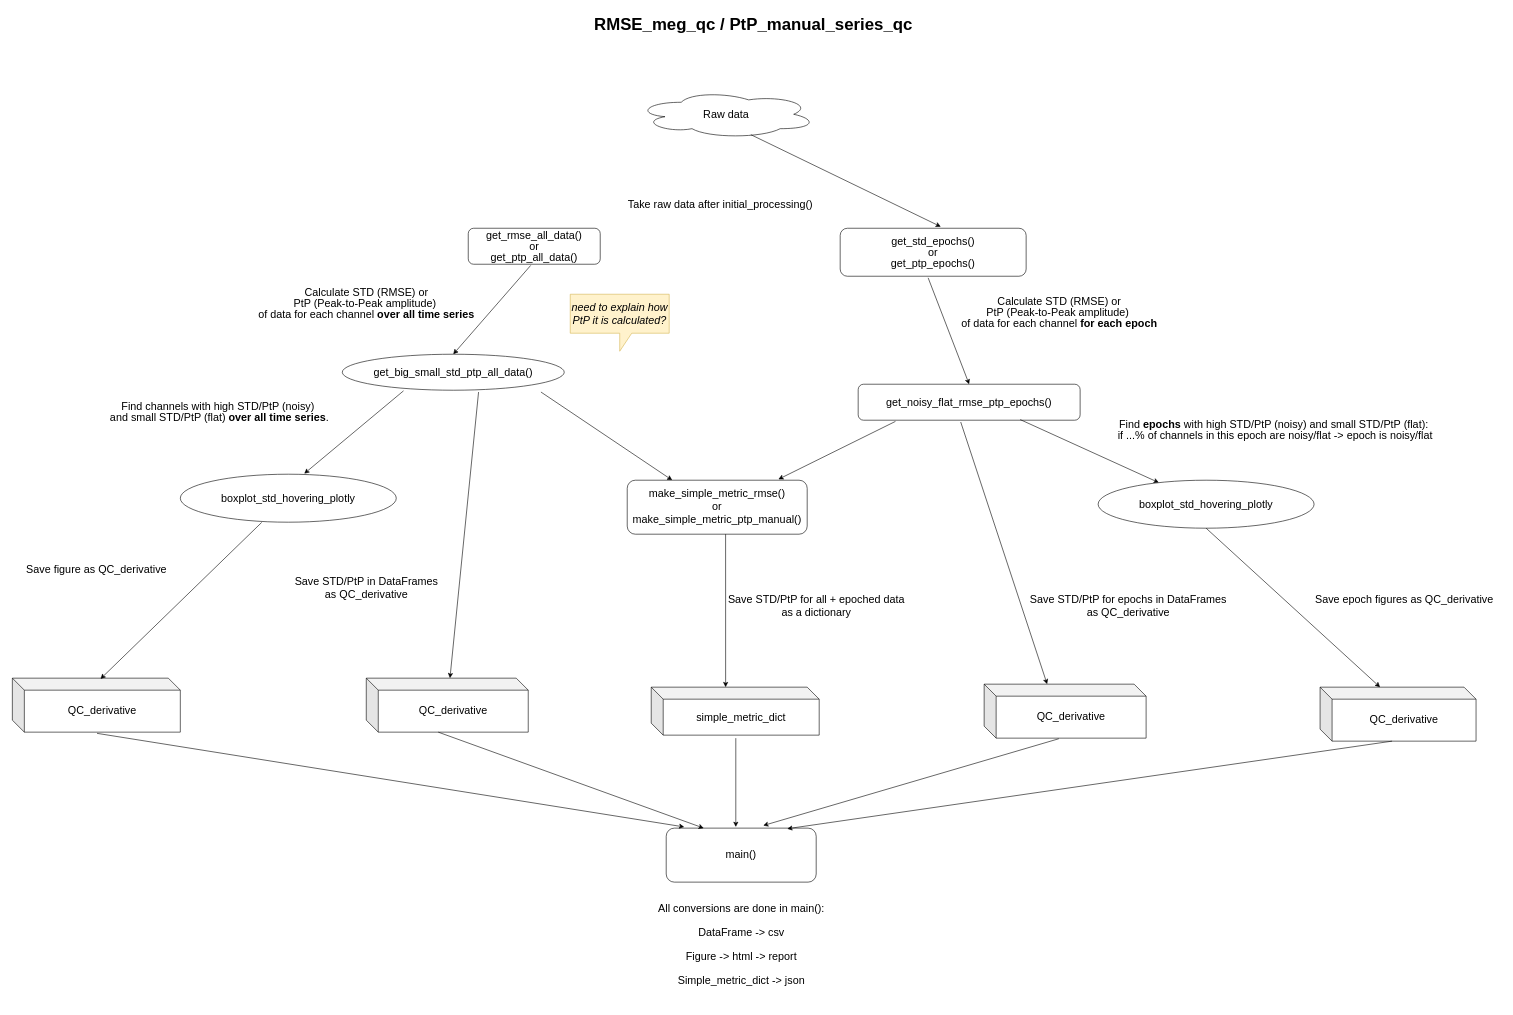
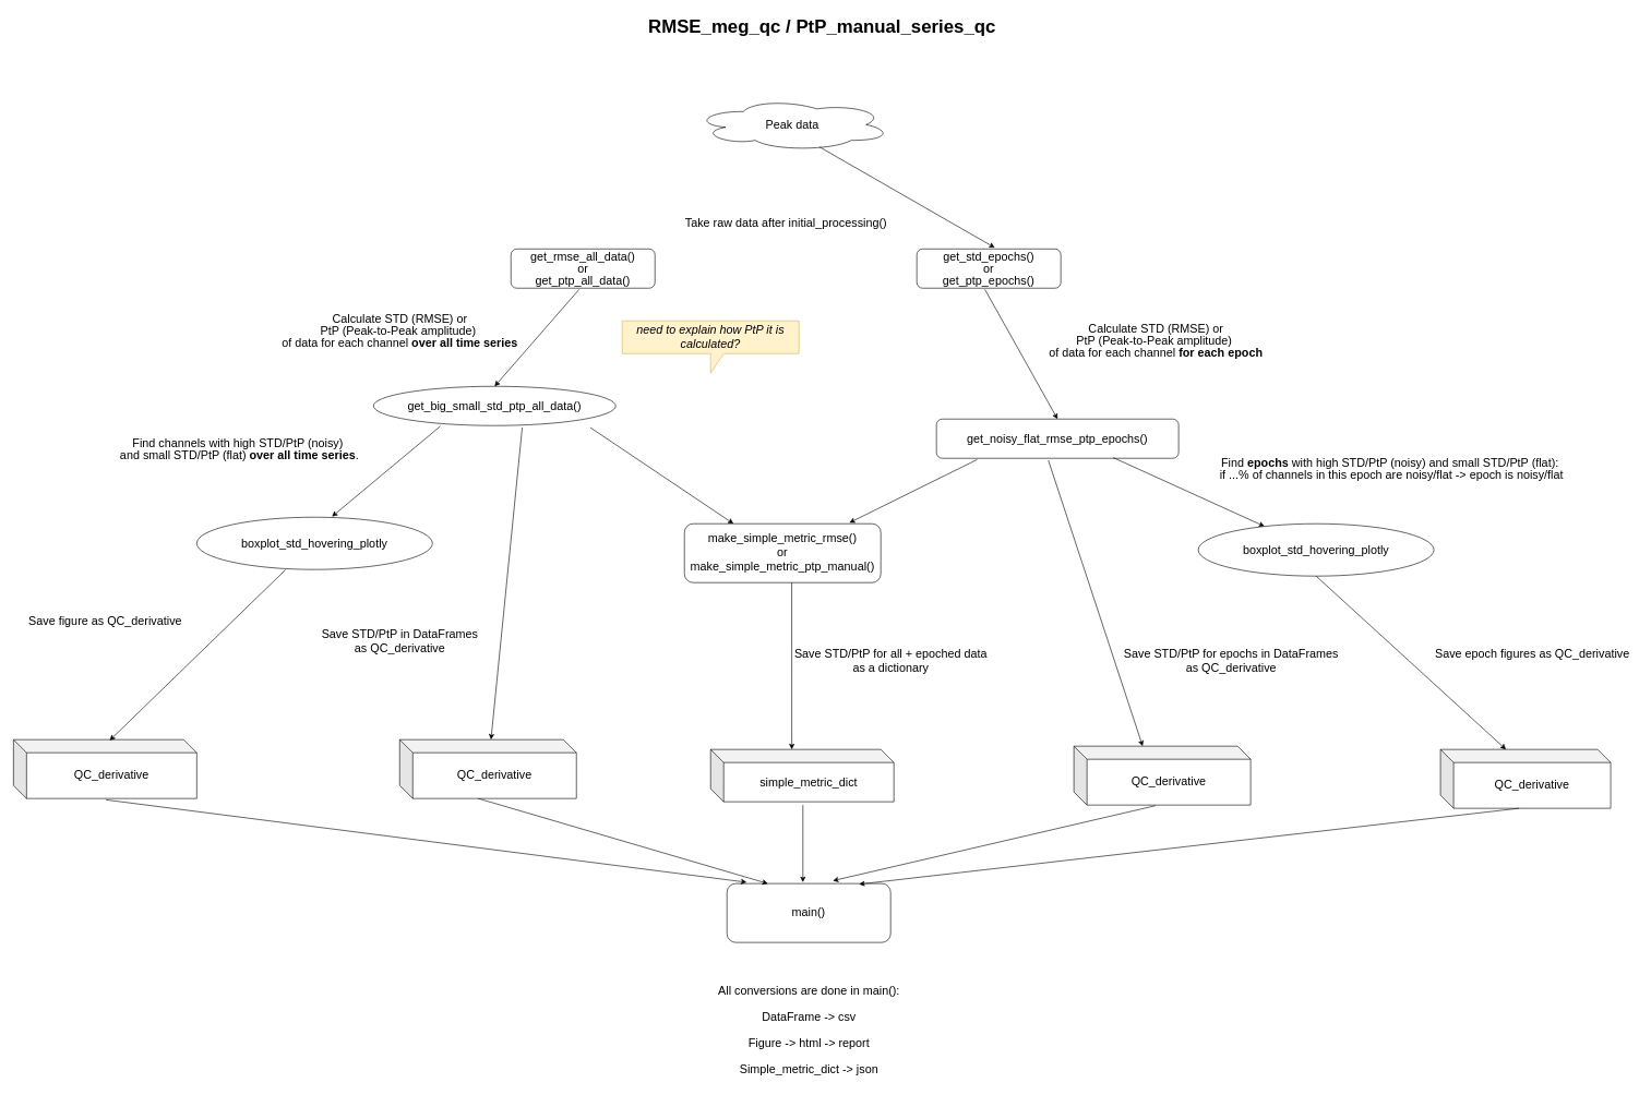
  <mxCell id="0" style=";html=1;" />
  <mxCell id="1" style=";html=1;" parent="0" />
  <mxCell id="2" value="RMSE_meg_qc / PtP_manual_series_qc" style="text;strokeColor=none;fillColor=none;html=1;fontSize=28;fontStyle=1;verticalAlign=middle;align=center;" parent="1" vertex="1"><mxGeometry x="500" y="20" width="1510" height="40" as="geometry" /></mxCell>
- <mxCell id="3" value="main()" style="rounded=1;whiteSpace=wrap;html=1;fontFamily=Helvetica;fontSize=18;" parent="1" vertex="1"><mxGeometry x="1110" y="1380" width="250" height="90" as="geometry" /></mxCell>
+ <mxCell id="3" value="main()" style="rounded=1;whiteSpace=wrap;html=1;fontFamily=Helvetica;fontSize=18;" parent="1" vertex="1"><mxGeometry x="1110" y="1350" width="250" height="90" as="geometry" /></mxCell>
  <mxCell id="4" value="&lt;font style=&quot;font-size: 18px;&quot;&gt;Take raw data after initial_processing()&lt;/font&gt;" style="text;html=1;align=center;verticalAlign=middle;resizable=0;points=[];autosize=1;strokeColor=none;fillColor=none;fontSize=18;fontFamily=Helvetica;" parent="1" vertex="1"><mxGeometry x="1035" y="320" width="330" height="40" as="geometry" /></mxCell>
- <mxCell id="5" value="Raw data" style="ellipse;shape=cloud;whiteSpace=wrap;html=1;fontFamily=Helvetica;fontSize=18;" parent="1" vertex="1"><mxGeometry x="1060" y="150" width="300" height="80" as="geometry" /></mxCell>
+ <mxCell id="5" value="Peak data" style="ellipse;shape=cloud;whiteSpace=wrap;html=1;fontFamily=Helvetica;fontSize=18;" parent="1" vertex="1"><mxGeometry x="1060" y="150" width="300" height="80" as="geometry" /></mxCell>
  <mxCell id="6" value="&lt;p style=&quot;line-height: 18px;&quot;&gt;&lt;font style=&quot;font-size: 18px;&quot;&gt;get_rmse_all_data()&lt;br&gt;&lt;/font&gt;&lt;font style=&quot;font-size: 18px;&quot;&gt;or&lt;br&gt;&lt;/font&gt;&lt;font style=&quot;font-size: 18px;&quot;&gt;get_ptp_all_data()&lt;/font&gt;&lt;/p&gt;" style="rounded=1;whiteSpace=wrap;html=1;fontSize=18;fontFamily=Helvetica;" parent="1" vertex="1"><mxGeometry x="780" y="380" width="220" height="60" as="geometry" /></mxCell>
  <mxCell id="7" value="&lt;div style=&quot;line-height: 18px; font-size: 18px;&quot;&gt;get_big_small_std_ptp_all_data()&lt;/div&gt;" style="ellipse;whiteSpace=wrap;html=1;fontSize=18;fontFamily=Helvetica;" parent="1" vertex="1"><mxGeometry x="570" y="590" width="370" height="60" as="geometry" /></mxCell>
  <mxCell id="8" value="" style="endArrow=classic;html=1;rounded=0;exitX=0.473;exitY=1.033;exitDx=0;exitDy=0;exitPerimeter=0;entryX=0.5;entryY=0;entryDx=0;entryDy=0;fontSize=18;fontFamily=Helvetica;" parent="1" source="6" target="7" edge="1"><mxGeometry width="50" height="50" relative="1" as="geometry"><mxPoint x="1020" y="650" as="sourcePoint" /><mxPoint x="1070" y="600" as="targetPoint" /></mxGeometry></mxCell>
  <mxCell id="9" value="&lt;blockquote style=&quot;line-height: 18px; font-size: 18px;&quot;&gt;Calculate STD (RMSE)&amp;nbsp;&lt;span style=&quot;background-color: initial;&quot;&gt;or&lt;br&gt;&lt;/span&gt;PtP (Peak-to-Peak amplitude)&amp;nbsp;&lt;br&gt;of data for&amp;nbsp;&lt;span style=&quot;background-color: initial;&quot;&gt;each channel &lt;/span&gt;&lt;b style=&quot;background-color: initial;&quot;&gt;over all time series&lt;/b&gt;&lt;/blockquote&gt;" style="text;html=1;align=center;verticalAlign=middle;resizable=0;points=[];autosize=1;strokeColor=none;fillColor=none;fontSize=18;fontFamily=Helvetica;" parent="1" vertex="1"><mxGeometry x="380" y="455" width="460" height="100" as="geometry" /></mxCell>
  <mxCell id="10" value="" style="endArrow=classic;html=1;rounded=0;exitX=0.276;exitY=1.017;exitDx=0;exitDy=0;exitPerimeter=0;entryX=0.574;entryY=-0.012;entryDx=0;entryDy=0;entryPerimeter=0;fontSize=18;fontFamily=Helvetica;" parent="1" source="7" target="12" edge="1"><mxGeometry width="50" height="50" relative="1" as="geometry"><mxPoint x="1030" y="630" as="sourcePoint" /><mxPoint x="510" y="750" as="targetPoint" /></mxGeometry></mxCell>
  <mxCell id="11" value="" style="endArrow=classic;html=1;rounded=0;exitX=0.614;exitY=1.05;exitDx=0;exitDy=0;exitPerimeter=0;fontSize=18;fontFamily=Helvetica;" parent="1" source="7" target="13" edge="1"><mxGeometry width="50" height="50" relative="1" as="geometry"><mxPoint x="1030" y="530" as="sourcePoint" /><mxPoint x="900" y="760" as="targetPoint" /></mxGeometry></mxCell>
  <mxCell id="12" value="&lt;div style=&quot;line-height: 18px; font-size: 18px;&quot;&gt;boxplot_std_hovering_plotly&lt;/div&gt;" style="ellipse;whiteSpace=wrap;html=1;fontSize=18;fontFamily=Helvetica;" parent="1" vertex="1"><mxGeometry x="300" y="790" width="360" height="80" as="geometry" /></mxCell>
  <mxCell id="13" value="QC_derivative" style="shape=cube;whiteSpace=wrap;html=1;boundedLbl=1;backgroundOutline=1;darkOpacity=0.05;darkOpacity2=0.1;fontSize=18;fontFamily=Helvetica;" parent="1" vertex="1"><mxGeometry x="610" y="1130" width="270" height="90" as="geometry" /></mxCell>
  <mxCell id="14" value="QC_derivative" style="shape=cube;whiteSpace=wrap;html=1;boundedLbl=1;backgroundOutline=1;darkOpacity=0.05;darkOpacity2=0.1;fontSize=18;" parent="1" vertex="1"><mxGeometry x="20" y="1130" width="280" height="90" as="geometry" /></mxCell>
  <mxCell id="15" value="" style="endArrow=classic;html=1;rounded=0;exitX=0.377;exitY=1.004;exitDx=0;exitDy=0;entryX=0.525;entryY=0.013;entryDx=0;entryDy=0;entryPerimeter=0;fontSize=18;exitPerimeter=0;fontFamily=Helvetica;" parent="1" source="12" target="14" edge="1"><mxGeometry width="50" height="50" relative="1" as="geometry"><mxPoint x="1030" y="530" as="sourcePoint" /><mxPoint x="1080" y="480" as="targetPoint" /></mxGeometry></mxCell>
- <mxCell id="16" value="&lt;div style=&quot;line-height: 18px;&quot;&gt;&lt;p style=&quot;line-height: 18px;&quot;&gt;get_std_epochs()&lt;br&gt;or&lt;br&gt;&lt;font style=&quot;font-size: 18px;&quot;&gt;get_ptp_epochs()&lt;/font&gt;&lt;/p&gt;&lt;/div&gt;" style="rounded=1;whiteSpace=wrap;html=1;fontSize=18;fontFamily=Helvetica;" parent="1" vertex="1"><mxGeometry x="1400" y="380" width="310" height="80" as="geometry" /></mxCell>
+ <mxCell id="16" value="&lt;div style=&quot;line-height: 18px;&quot;&gt;&lt;p style=&quot;line-height: 18px;&quot;&gt;get_std_epochs()&lt;br&gt;or&lt;br&gt;&lt;font style=&quot;font-size: 18px;&quot;&gt;get_ptp_epochs()&lt;/font&gt;&lt;/p&gt;&lt;/div&gt;" style="rounded=1;whiteSpace=wrap;html=1;fontSize=18;fontFamily=Helvetica;" parent="1" vertex="1"><mxGeometry x="1400" y="380" width="220" height="60" as="geometry" /></mxCell>
  <mxCell id="17" value="&lt;div style=&quot;line-height: 18px; font-size: 18px;&quot;&gt;&lt;div style=&quot;font-size: 18px; line-height: 18px;&quot;&gt;&lt;div style=&quot;line-height: 18px; font-size: 18px;&quot;&gt;get_noisy_flat_rmse_ptp_epochs()&lt;/div&gt;&lt;/div&gt;&lt;/div&gt;" style="rounded=1;whiteSpace=wrap;html=1;fontSize=18;fontFamily=Helvetica;" parent="1" vertex="1"><mxGeometry x="1430" y="640" width="370" height="60" as="geometry" /></mxCell>
  <mxCell id="18" value="" style="endArrow=classic;html=1;rounded=0;exitX=0.473;exitY=1.033;exitDx=0;exitDy=0;exitPerimeter=0;entryX=0.5;entryY=0;entryDx=0;entryDy=0;fontSize=18;fontFamily=Helvetica;" parent="1" source="16" target="17" edge="1"><mxGeometry width="50" height="50" relative="1" as="geometry"><mxPoint x="2010" y="650" as="sourcePoint" /><mxPoint x="2060" y="600" as="targetPoint" /></mxGeometry></mxCell>
  <mxCell id="19" value="" style="endArrow=classic;html=1;rounded=0;exitX=0.73;exitY=0.983;exitDx=0;exitDy=0;exitPerimeter=0;fontSize=18;fontFamily=Helvetica;" parent="1" source="17" target="20" edge="1"><mxGeometry width="50" height="50" relative="1" as="geometry"><mxPoint x="2020" y="630" as="sourcePoint" /><mxPoint x="1500" y="750" as="targetPoint" /></mxGeometry></mxCell>
  <mxCell id="20" value="&lt;div style=&quot;line-height: 18px; font-size: 18px;&quot;&gt;boxplot_std_hovering_plotly&lt;/div&gt;" style="ellipse;whiteSpace=wrap;html=1;fontSize=18;fontFamily=Helvetica;" parent="1" vertex="1"><mxGeometry x="1830" y="800" width="360" height="80" as="geometry" /></mxCell>
  <mxCell id="21" value="QC_derivative" style="shape=cube;whiteSpace=wrap;html=1;boundedLbl=1;backgroundOutline=1;darkOpacity=0.05;darkOpacity2=0.1;fontSize=18;fontFamily=Helvetica;" parent="1" vertex="1"><mxGeometry x="2200" y="1145" width="260" height="90" as="geometry" /></mxCell>
  <mxCell id="22" value="QC_derivative" style="shape=cube;whiteSpace=wrap;html=1;boundedLbl=1;backgroundOutline=1;darkOpacity=0.05;darkOpacity2=0.1;fontSize=18;fontFamily=Helvetica;" parent="1" vertex="1"><mxGeometry x="1640" y="1140" width="270" height="90" as="geometry" /></mxCell>
  <mxCell id="23" value="" style="endArrow=classic;html=1;rounded=0;exitX=0.5;exitY=1;exitDx=0;exitDy=0;entryX=0;entryY=0;entryDx=100;entryDy=0;entryPerimeter=0;fontSize=18;fontFamily=Helvetica;" parent="1" source="20" target="21" edge="1"><mxGeometry width="50" height="50" relative="1" as="geometry"><mxPoint x="2020" y="530" as="sourcePoint" /><mxPoint x="2070" y="480" as="targetPoint" /></mxGeometry></mxCell>
  <mxCell id="24" value="" style="endArrow=classic;html=1;rounded=0;fontSize=18;entryX=0.541;entryY=-0.033;entryDx=0;entryDy=0;exitX=0.637;exitY=0.925;exitDx=0;exitDy=0;exitPerimeter=0;entryPerimeter=0;fontFamily=Helvetica;" parent="1" source="5" target="16" edge="1"><mxGeometry width="50" height="50" relative="1" as="geometry"><mxPoint x="1200.4" y="235.28" as="sourcePoint" /><mxPoint x="800" y="380" as="targetPoint" /></mxGeometry></mxCell>
  <mxCell id="25" value="" style="endArrow=classic;html=1;rounded=0;exitX=0.462;exitY=1.05;exitDx=0;exitDy=0;exitPerimeter=0;fontSize=18;entryX=0;entryY=0;entryDx=105;entryDy=0;entryPerimeter=0;fontFamily=Helvetica;" parent="1" source="17" target="22" edge="1"><mxGeometry width="50" height="50" relative="1" as="geometry"><mxPoint x="757.18" y="703" as="sourcePoint" /><mxPoint x="837.419" y="990" as="targetPoint" /></mxGeometry></mxCell>
  <mxCell id="26" value="&lt;div style=&quot;font-size: 18px; line-height: 18px;&quot;&gt;simple_metric_dict&lt;/div&gt;" style="shape=cube;whiteSpace=wrap;html=1;boundedLbl=1;backgroundOutline=1;darkOpacity=0.05;darkOpacity2=0.1;fontSize=18;fontFamily=Helvetica;" parent="1" vertex="1"><mxGeometry x="1085" y="1145" width="280" height="80" as="geometry" /></mxCell>
  <mxCell id="27" value="" style="endArrow=classic;html=1;rounded=0;fontSize=18;exitX=0.168;exitY=1.033;exitDx=0;exitDy=0;exitPerimeter=0;entryX=0.84;entryY=-0.017;entryDx=0;entryDy=0;entryPerimeter=0;fontFamily=Helvetica;" parent="1" source="17" target="42" edge="1"><mxGeometry width="50" height="50" relative="1" as="geometry"><mxPoint x="1300" y="920" as="sourcePoint" /><mxPoint x="1350" y="870" as="targetPoint" /></mxGeometry></mxCell>
  <mxCell id="28" value="" style="endArrow=classic;html=1;rounded=0;fontSize=18;exitX=0.895;exitY=1.05;exitDx=0;exitDy=0;exitPerimeter=0;fontFamily=Helvetica;entryX=0.25;entryY=0;entryDx=0;entryDy=0;" parent="1" source="7" target="42" edge="1"><mxGeometry width="50" height="50" relative="1" as="geometry"><mxPoint x="1300" y="920" as="sourcePoint" /><mxPoint x="1200" y="1140" as="targetPoint" /></mxGeometry></mxCell>
  <mxCell id="29" value="" style="endArrow=classic;html=1;rounded=0;fontSize=18;exitX=0.504;exitY=1.022;exitDx=0;exitDy=0;exitPerimeter=0;entryX=0.12;entryY=-0.022;entryDx=0;entryDy=0;entryPerimeter=0;fontFamily=Helvetica;" parent="1" source="14" target="3" edge="1"><mxGeometry width="50" height="50" relative="1" as="geometry"><mxPoint x="1070" y="1260" as="sourcePoint" /><mxPoint x="1120" y="1210" as="targetPoint" /></mxGeometry></mxCell>
  <mxCell id="30" value="" style="endArrow=classic;html=1;rounded=0;fontSize=18;exitX=0;exitY=0;exitDx=120;exitDy=90;exitPerimeter=0;entryX=0.25;entryY=0;entryDx=0;entryDy=0;fontFamily=Helvetica;" parent="1" source="13" target="3" edge="1"><mxGeometry width="50" height="50" relative="1" as="geometry"><mxPoint x="1070" y="1260" as="sourcePoint" /><mxPoint x="1120" y="1210" as="targetPoint" /></mxGeometry></mxCell>
  <mxCell id="31" value="" style="endArrow=classic;html=1;rounded=0;fontSize=18;entryX=0.464;entryY=-0.022;entryDx=0;entryDy=0;entryPerimeter=0;fontFamily=Helvetica;" parent="1" target="3" edge="1"><mxGeometry width="50" height="50" relative="1" as="geometry"><mxPoint x="1226" y="1230" as="sourcePoint" /><mxPoint x="1270" y="1370" as="targetPoint" /></mxGeometry></mxCell>
  <mxCell id="32" value="" style="endArrow=classic;html=1;rounded=0;fontSize=18;exitX=0.461;exitY=1.011;exitDx=0;exitDy=0;exitPerimeter=0;entryX=0.647;entryY=-0.048;entryDx=0;entryDy=0;entryPerimeter=0;fontFamily=Helvetica;" parent="1" source="22" target="3" edge="1"><mxGeometry width="50" height="50" relative="1" as="geometry"><mxPoint x="1070" y="1260" as="sourcePoint" /><mxPoint x="1120" y="1210" as="targetPoint" /></mxGeometry></mxCell>
  <mxCell id="33" value="" style="endArrow=classic;html=1;rounded=0;fontSize=18;exitX=0;exitY=0;exitDx=120;exitDy=90;exitPerimeter=0;entryX=0.807;entryY=0.011;entryDx=0;entryDy=0;entryPerimeter=0;fontFamily=Helvetica;" parent="1" source="21" target="3" edge="1"><mxGeometry width="50" height="50" relative="1" as="geometry"><mxPoint x="1320" y="1260" as="sourcePoint" /><mxPoint x="1370" y="1210" as="targetPoint" /></mxGeometry></mxCell>
  <mxCell id="34" value="&lt;p style=&quot;line-height: 18px;&quot;&gt;&lt;font style=&quot;font-size: 18px;&quot;&gt;Find channels with high STD/PtP (noisy)&amp;nbsp;&lt;br&gt;&lt;/font&gt;&lt;font style=&quot;font-size: 18px;&quot;&gt;and small STD/PtP (flat) &lt;b style=&quot;&quot;&gt;over all time series&lt;/b&gt;.&lt;/font&gt;&lt;/p&gt;" style="text;html=1;align=center;verticalAlign=middle;resizable=0;points=[];autosize=1;strokeColor=none;fillColor=none;fontSize=18;" parent="1" vertex="1"><mxGeometry x="170" y="640" width="390" height="90" as="geometry" /></mxCell>
  <mxCell id="35" value="&lt;blockquote style=&quot;border-color: var(--border-color); font-size: 18px; line-height: 18px;&quot;&gt;Find &lt;b style=&quot;&quot;&gt;epochs&lt;/b&gt; with high STD/PtP (noisy)&amp;nbsp;&lt;span style=&quot;background-color: initial; font-size: 18px;&quot;&gt;and small STD/PtP (flat):&amp;nbsp;&lt;br&gt;&lt;/span&gt;if ...% of channels in this epoch are noisy/flat -&amp;gt; epoch is noisy/flat&lt;/blockquote&gt;" style="text;html=1;align=center;verticalAlign=middle;resizable=0;points=[];autosize=1;strokeColor=none;fillColor=none;fontSize=18;" parent="1" vertex="1"><mxGeometry x="1810" y="670" width="630" height="90" as="geometry" /></mxCell>
  <mxCell id="36" value="Save figure as QC_derivative" style="text;html=1;align=center;verticalAlign=middle;resizable=0;points=[];autosize=1;strokeColor=none;fillColor=none;fontSize=18;fontFamily=Helvetica;" parent="1" vertex="1"><mxGeometry x="30" y="930" width="260" height="40" as="geometry" /></mxCell>
  <mxCell id="37" value="Save STD/PtP in DataFrames &lt;br&gt;as QC_derivative" style="text;html=1;align=center;verticalAlign=middle;resizable=0;points=[];autosize=1;strokeColor=none;fillColor=none;fontSize=18;fontFamily=Helvetica;" parent="1" vertex="1"><mxGeometry x="480" y="950" width="260" height="60" as="geometry" /></mxCell>
  <mxCell id="38" value="Save STD/PtP for epochs in DataFrames &lt;br&gt;as QC_derivative" style="text;html=1;align=center;verticalAlign=middle;resizable=0;points=[];autosize=1;strokeColor=none;fillColor=none;fontSize=18;fontFamily=Helvetica;" parent="1" vertex="1"><mxGeometry x="1705" y="980" width="350" height="60" as="geometry" /></mxCell>
  <mxCell id="39" value="Save epoch figures as QC_derivative&lt;br&gt;" style="text;html=1;align=center;verticalAlign=middle;resizable=0;points=[];autosize=1;strokeColor=none;fillColor=none;fontSize=18;fontFamily=Helvetica;" parent="1" vertex="1"><mxGeometry x="2180" y="980" width="320" height="40" as="geometry" /></mxCell>
  <mxCell id="40" value="Save STD/PtP for all + epoched data&lt;br&gt;as a dictionary" style="text;html=1;align=center;verticalAlign=middle;resizable=0;points=[];autosize=1;strokeColor=none;fillColor=none;fontSize=18;fontFamily=Helvetica;" parent="1" vertex="1"><mxGeometry x="1200" y="980" width="320" height="60" as="geometry" /></mxCell>
  <mxCell id="41" value="&lt;blockquote&gt;All conversions are done in main():&lt;/blockquote&gt;&lt;blockquote&gt;DataFrame -&amp;gt; csv&lt;/blockquote&gt;&lt;blockquote&gt;Figure -&amp;gt; html -&amp;gt; report&lt;/blockquote&gt;&lt;blockquote&gt;Simple_metric_dict -&amp;gt; json&lt;/blockquote&gt;" style="text;html=1;align=center;verticalAlign=middle;resizable=0;points=[];autosize=1;strokeColor=none;fillColor=none;fontSize=18;fontFamily=Helvetica;" parent="1" vertex="1"><mxGeometry x="1045" y="1480" width="380" height="190" as="geometry" /></mxCell>
  <mxCell id="42" value="make_simple_metric_rmse()&lt;br&gt;or&lt;br&gt;make_simple_metric_ptp_manual()" style="rounded=1;whiteSpace=wrap;html=1;fontFamily=Helvetica;fontSize=18;" parent="1" vertex="1"><mxGeometry x="1045" y="800" width="300" height="90" as="geometry" /></mxCell>
  <mxCell id="43" value="" style="endArrow=classic;html=1;rounded=0;fontFamily=Helvetica;fontSize=18;entryX=0.443;entryY=0;entryDx=0;entryDy=0;entryPerimeter=0;" parent="1" target="26" edge="1"><mxGeometry width="50" height="50" relative="1" as="geometry"><mxPoint x="1209" y="890" as="sourcePoint" /><mxPoint x="1540" y="1220" as="targetPoint" /></mxGeometry></mxCell>
  <mxCell id="44" value="&lt;blockquote style=&quot;line-height: 18px; font-size: 18px;&quot;&gt;Calculate STD (RMSE)&amp;nbsp;&lt;span style=&quot;background-color: initial;&quot;&gt;or&lt;br&gt;&lt;/span&gt;PtP (Peak-to-Peak amplitude)&amp;nbsp;&lt;br&gt;of data for&amp;nbsp;&lt;span style=&quot;background-color: initial;&quot;&gt;each channel &lt;/span&gt;&lt;b style=&quot;background-color: initial;&quot;&gt;for each epoch&lt;/b&gt;&lt;/blockquote&gt;" style="text;html=1;align=center;verticalAlign=middle;resizable=0;points=[];autosize=1;strokeColor=none;fillColor=none;fontSize=18;fontFamily=Helvetica;" vertex="1" parent="1"><mxGeometry x="1550" y="470" width="430" height="100" as="geometry" /></mxCell>
- <mxCell id="45" value="need to explain how PtP it is calculated?" style="shape=callout;whiteSpace=wrap;html=1;perimeter=calloutPerimeter;fontFamily=Helvetica;fontSize=18;fontStyle=2;fillColor=#fff2cc;strokeColor=#d6b656;" vertex="1" parent="1"><mxGeometry x="950" y="490" width="165" height="95" as="geometry" /></mxCell>
+ <mxCell id="45" value="need to explain how PtP it is calculated?" style="shape=callout;whiteSpace=wrap;html=1;perimeter=calloutPerimeter;fontFamily=Helvetica;fontSize=18;fontStyle=2;fillColor=#fff2cc;strokeColor=#d6b656;" vertex="1" parent="1"><mxGeometry x="950" y="490" width="270" height="80" as="geometry" /></mxCell>
